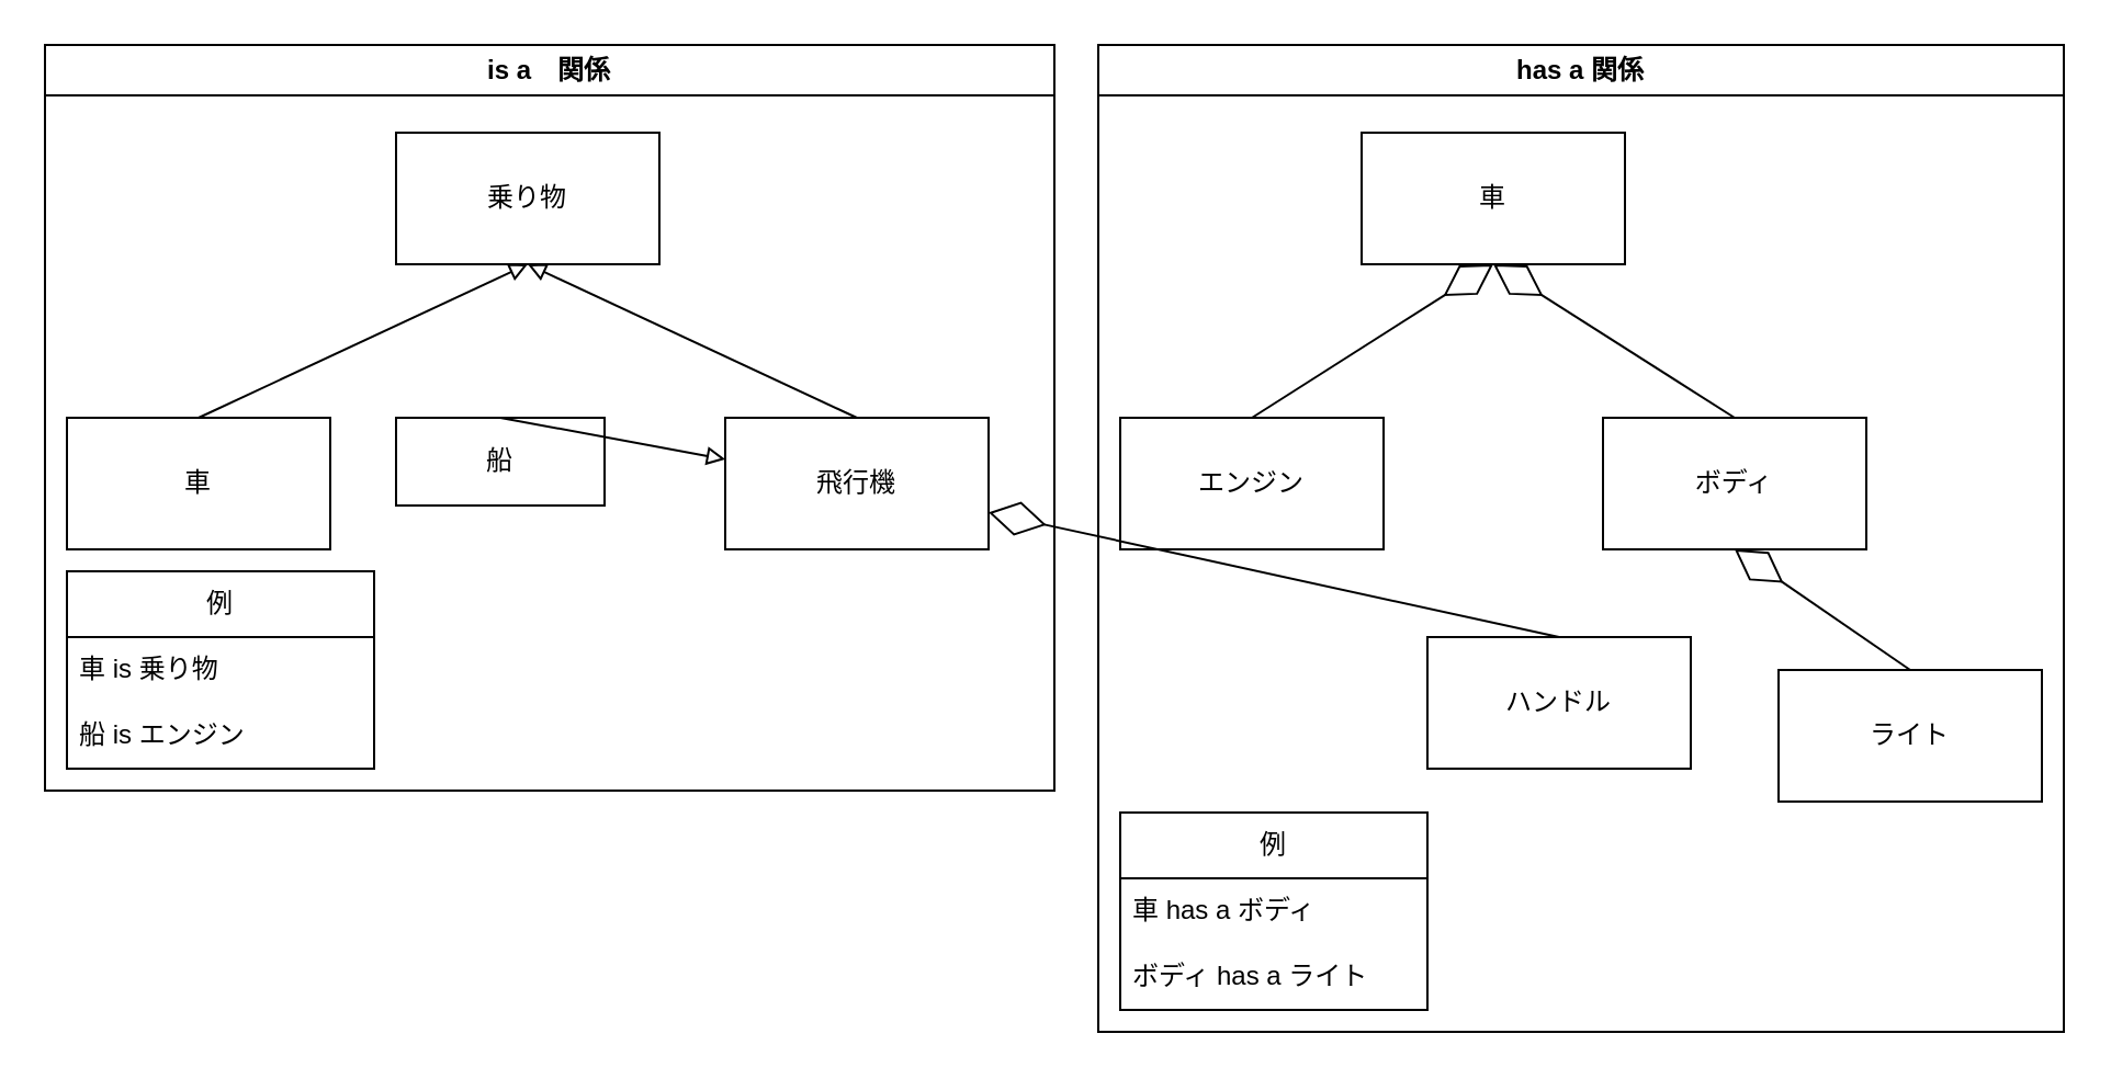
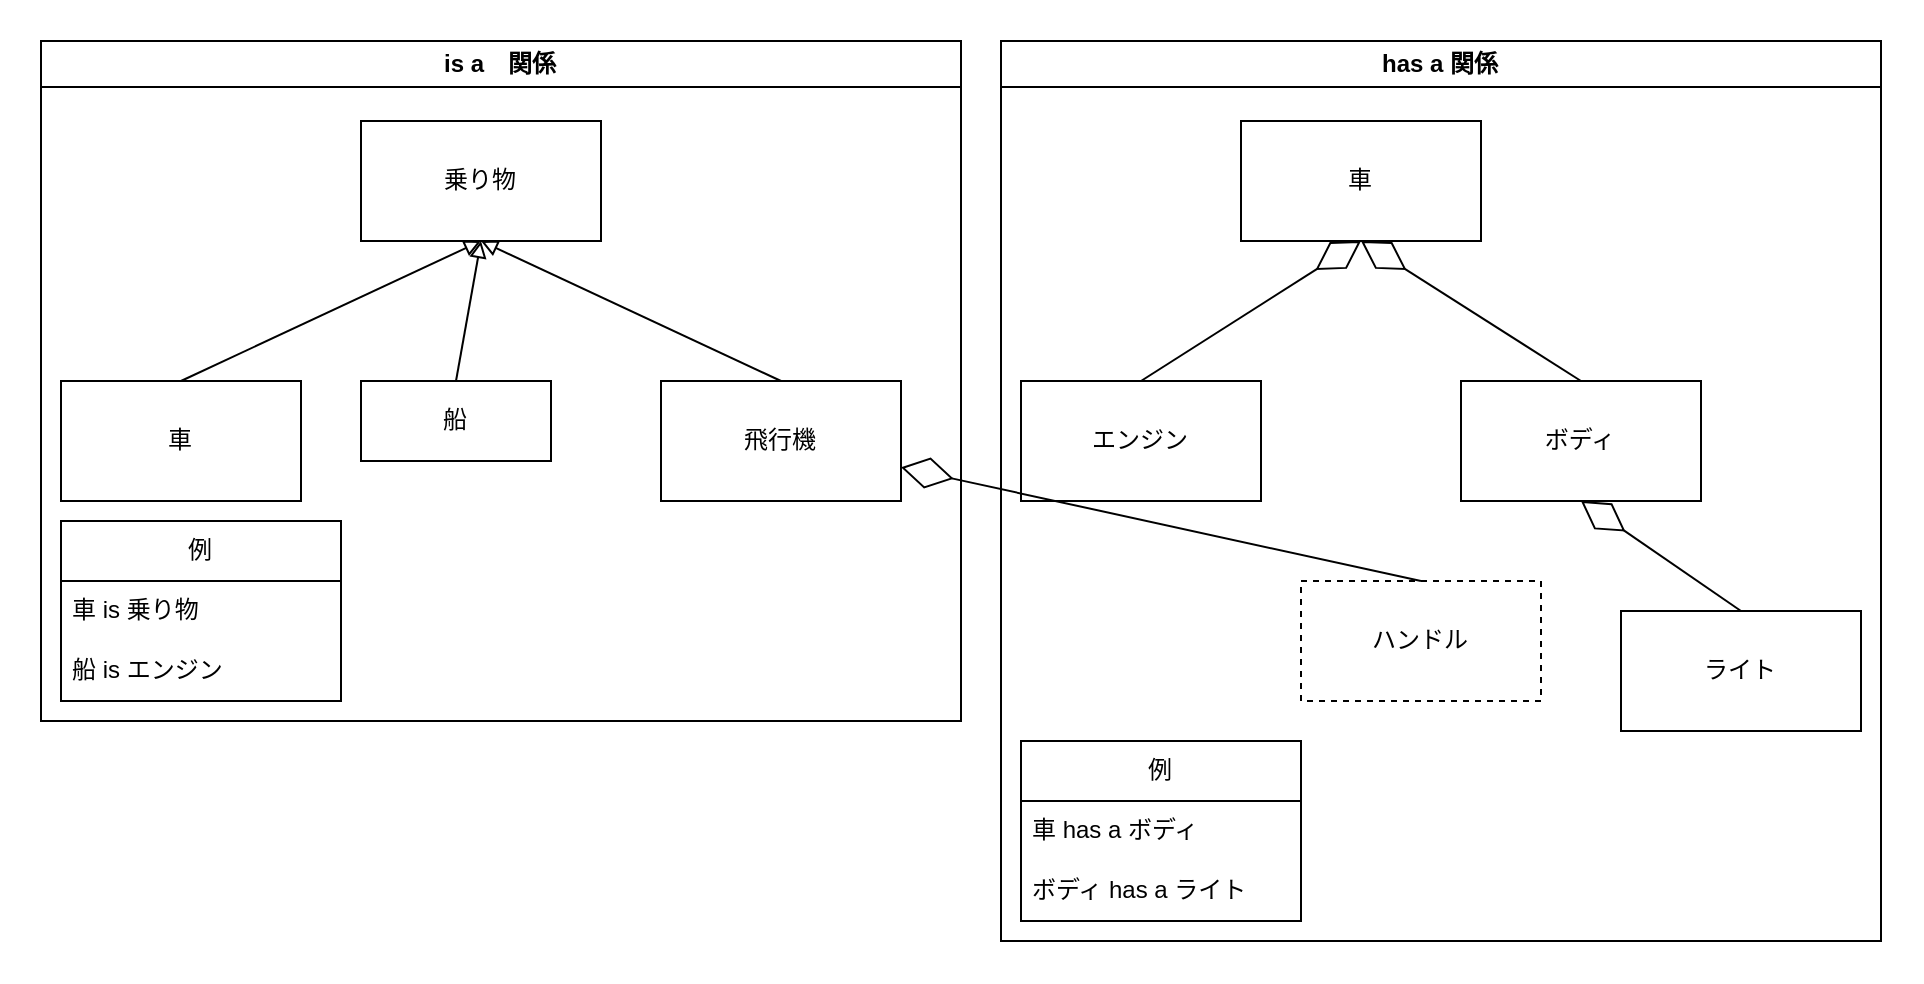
  <mxCell id="0" />
  <mxCell id="1" parent="0" />
  <mxCell id="2" value="has a 関係" style="swimlane;whiteSpace=wrap;html=1;" vertex="1" parent="1"><mxGeometry x="500" y="20" width="440" height="450" as="geometry" /></mxCell>
  <mxCell id="3" value="例" style="swimlane;fontStyle=0;childLayout=stackLayout;horizontal=1;startSize=30;horizontalStack=0;resizeParent=1;resizeParentMax=0;resizeLast=0;collapsible=1;marginBottom=0;whiteSpace=wrap;html=1;" vertex="1" parent="2"><mxGeometry x="10" y="350" width="140" height="90" as="geometry" /></mxCell>
  <mxCell id="4" value="車 has a ボディ" style="text;strokeColor=none;fillColor=none;align=left;verticalAlign=middle;spacingLeft=4;spacingRight=4;overflow=hidden;points=[[0,0.5],[1,0.5]];portConstraint=eastwest;rotatable=0;whiteSpace=wrap;html=1;" vertex="1" parent="3"><mxGeometry y="30" width="140" height="30" as="geometry" /></mxCell>
  <mxCell id="5" value="ボディ has a ライト" style="text;strokeColor=none;fillColor=none;align=left;verticalAlign=middle;spacingLeft=4;spacingRight=4;overflow=hidden;points=[[0,0.5],[1,0.5]];portConstraint=eastwest;rotatable=0;whiteSpace=wrap;html=1;" vertex="1" parent="3"><mxGeometry y="60" width="140" height="30" as="geometry" /></mxCell>
  <mxCell id="6" value="is a　関係" style="swimlane;whiteSpace=wrap;html=1;" vertex="1" parent="1"><mxGeometry x="20" y="20" width="460" height="340" as="geometry" /></mxCell>
  <mxCell id="7" value="例" style="swimlane;fontStyle=0;childLayout=stackLayout;horizontal=1;startSize=30;horizontalStack=0;resizeParent=1;resizeParentMax=0;resizeLast=0;collapsible=1;marginBottom=0;whiteSpace=wrap;html=1;" vertex="1" parent="6"><mxGeometry x="10" y="240" width="140" height="90" as="geometry" /></mxCell>
  <mxCell id="8" value="車 is 乗り物" style="text;strokeColor=none;fillColor=none;align=left;verticalAlign=middle;spacingLeft=4;spacingRight=4;overflow=hidden;points=[[0,0.5],[1,0.5]];portConstraint=eastwest;rotatable=0;whiteSpace=wrap;html=1;" vertex="1" parent="7"><mxGeometry y="30" width="140" height="30" as="geometry" /></mxCell>
  <mxCell id="9" value="船 is エンジン" style="text;strokeColor=none;fillColor=none;align=left;verticalAlign=middle;spacingLeft=4;spacingRight=4;overflow=hidden;points=[[0,0.5],[1,0.5]];portConstraint=eastwest;rotatable=0;whiteSpace=wrap;html=1;" vertex="1" parent="7"><mxGeometry y="60" width="140" height="30" as="geometry" /></mxCell>
  <mxCell id="10" value="乗り物" style="rounded=0;whiteSpace=wrap;html=1;" vertex="1" parent="1"><mxGeometry x="180" y="60" width="120" height="60" as="geometry" /></mxCell>
  <mxCell id="11" value="車" style="rounded=0;whiteSpace=wrap;html=1;" vertex="1" parent="1"><mxGeometry x="30" y="190" width="120" height="60" as="geometry" /></mxCell>
  <mxCell id="12" value="飛行機" style="rounded=0;whiteSpace=wrap;html=1;" vertex="1" parent="1"><mxGeometry x="330" y="190" width="120" height="60" as="geometry" /></mxCell>
  <mxCell id="13" value="船" style="rounded=0;whiteSpace=wrap;html=1;" vertex="1" parent="1"><mxGeometry x="180" y="190" width="95" height="40" as="geometry" /></mxCell>
  <mxCell id="14" value="" style="endArrow=block;html=1;rounded=0;exitX=0.5;exitY=0;exitDx=0;exitDy=0;entryX=0.5;entryY=1;entryDx=0;entryDy=0;endFill=0;" edge="1" parent="1" source="11" target="10"><mxGeometry width="50" height="50" relative="1" as="geometry"><mxPoint x="390" y="240" as="sourcePoint" /><mxPoint x="440" y="190" as="targetPoint" /></mxGeometry></mxCell>
- <mxCell id="15" value="" style="endArrow=block;html=1;rounded=0;exitX=0.5;exitY=0;exitDx=0;exitDy=0;endFill=0;" edge="1" parent="1" source="13" target="12"><mxGeometry width="50" height="50" relative="1" as="geometry"><mxPoint x="200" y="210" as="sourcePoint" /><mxPoint x="350" y="140" as="targetPoint" /></mxGeometry></mxCell>
+ <mxCell id="15" value="" style="endArrow=block;html=1;rounded=0;exitX=0.5;exitY=0;exitDx=0;exitDy=0;entryX=0.5;entryY=1;entryDx=0;entryDy=0;endFill=0;" edge="1" parent="1" source="13" target="10"><mxGeometry width="50" height="50" relative="1" as="geometry"><mxPoint x="200" y="210" as="sourcePoint" /><mxPoint x="350" y="140" as="targetPoint" /></mxGeometry></mxCell>
  <mxCell id="16" value="" style="endArrow=block;html=1;rounded=0;exitX=0.5;exitY=0;exitDx=0;exitDy=0;endFill=0;" edge="1" parent="1" source="12"><mxGeometry width="50" height="50" relative="1" as="geometry"><mxPoint x="380" y="180" as="sourcePoint" /><mxPoint x="240" y="120" as="targetPoint" /></mxGeometry></mxCell>
  <mxCell id="17" value="車" style="rounded=0;whiteSpace=wrap;html=1;" vertex="1" parent="1"><mxGeometry x="620" y="60" width="120" height="60" as="geometry" /></mxCell>
  <mxCell id="18" value="ボディ" style="rounded=0;whiteSpace=wrap;html=1;" vertex="1" parent="1"><mxGeometry x="730" y="190" width="120" height="60" as="geometry" /></mxCell>
  <mxCell id="19" value="エンジン" style="rounded=0;whiteSpace=wrap;html=1;" vertex="1" parent="1"><mxGeometry x="510" y="190" width="120" height="60" as="geometry" /></mxCell>
- <mxCell id="20" value="ハンドル" style="rounded=0;whiteSpace=wrap;html=1;" vertex="1" parent="1"><mxGeometry x="650" y="290" width="120" height="60" as="geometry" /></mxCell>
+ <mxCell id="20" value="ハンドル" style="rounded=0;whiteSpace=wrap;html=1;dashed=1;" vertex="1" parent="1"><mxGeometry x="650" y="290" width="120" height="60" as="geometry" /></mxCell>
  <mxCell id="21" value="ライト" style="rounded=0;whiteSpace=wrap;html=1;" vertex="1" parent="1"><mxGeometry x="810" y="305" width="120" height="60" as="geometry" /></mxCell>
  <mxCell id="22" value="" style="endArrow=diamondThin;endFill=0;endSize=24;html=1;rounded=0;exitX=0.5;exitY=0;exitDx=0;exitDy=0;entryX=0.5;entryY=1;entryDx=0;entryDy=0;" edge="1" parent="1" source="19" target="17"><mxGeometry width="160" relative="1" as="geometry"><mxPoint x="480" y="210" as="sourcePoint" /><mxPoint x="640" y="210" as="targetPoint" /></mxGeometry></mxCell>
  <mxCell id="23" value="" style="endArrow=diamondThin;endFill=0;endSize=24;html=1;rounded=0;exitX=0.5;exitY=0;exitDx=0;exitDy=0;entryX=0.5;entryY=1;entryDx=0;entryDy=0;" edge="1" parent="1" source="18" target="17"><mxGeometry width="160" relative="1" as="geometry"><mxPoint x="740" y="180" as="sourcePoint" /><mxPoint x="900" y="180" as="targetPoint" /></mxGeometry></mxCell>
  <mxCell id="24" value="" style="endArrow=diamondThin;endFill=0;endSize=24;html=1;rounded=0;exitX=0.5;exitY=0;exitDx=0;exitDy=0;" edge="1" parent="1" source="20" target="12"><mxGeometry width="160" relative="1" as="geometry"><mxPoint x="690" y="270" as="sourcePoint" /><mxPoint x="850" y="270" as="targetPoint" /></mxGeometry></mxCell>
  <mxCell id="25" value="" style="endArrow=diamondThin;endFill=0;endSize=24;html=1;rounded=0;exitX=0.5;exitY=0;exitDx=0;exitDy=0;" edge="1" parent="1" source="21"><mxGeometry width="160" relative="1" as="geometry"><mxPoint x="900" y="290" as="sourcePoint" /><mxPoint x="790" y="250" as="targetPoint" /></mxGeometry></mxCell>
